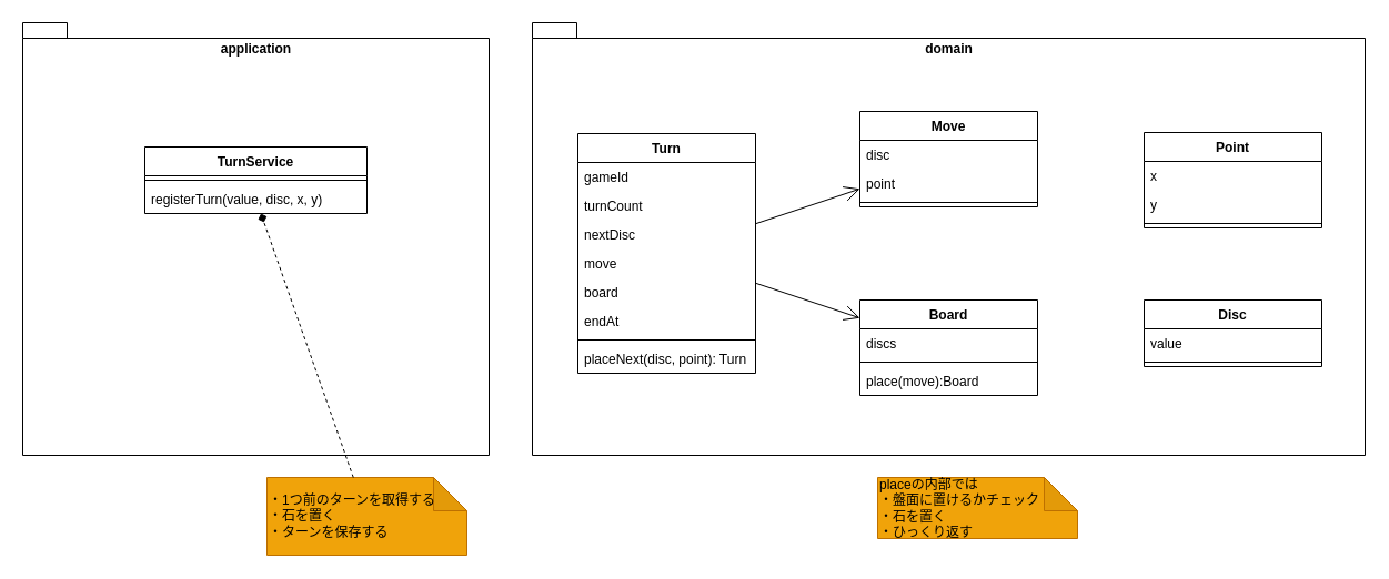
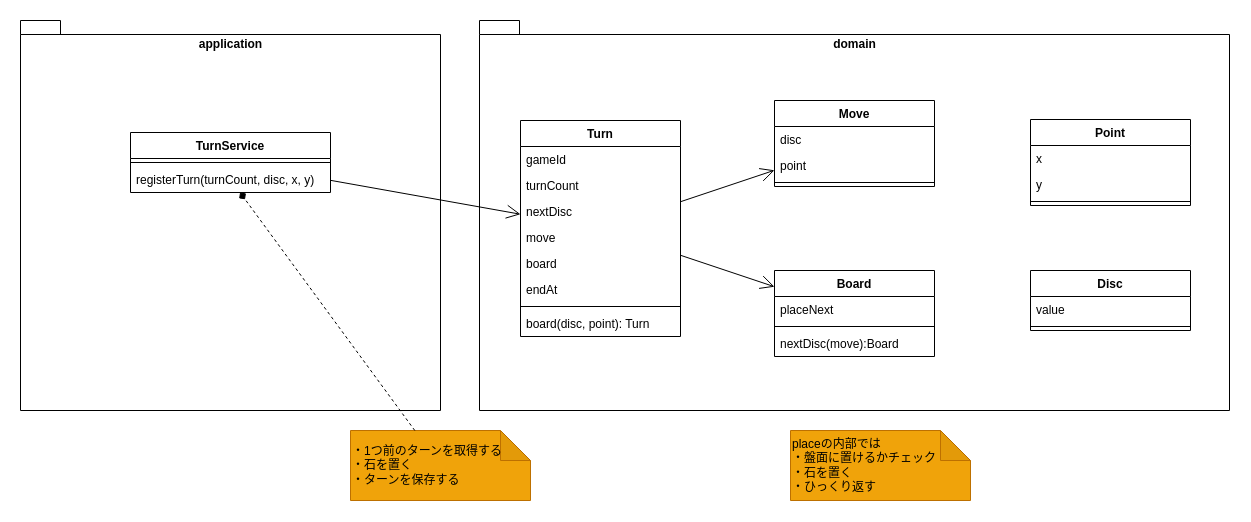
  <mxCell id="0" />
  <mxCell id="1" parent="0" />
  <mxCell id="2" value="domain" style="shape=folder;fontStyle=1;spacingTop=10;tabWidth=40;tabHeight=14;tabPosition=left;html=1;fillColor=none;align=center;verticalAlign=top;" vertex="1" parent="1"><mxGeometry x="479" y="20" width="750" height="390" as="geometry" /></mxCell>
  <mxCell id="3" value="Turn" style="swimlane;fontStyle=1;align=center;verticalAlign=top;childLayout=stackLayout;horizontal=1;startSize=26;horizontalStack=0;resizeParent=1;resizeParentMax=0;resizeLast=0;collapsible=1;marginBottom=0;" vertex="1" parent="1"><mxGeometry x="520" y="120" width="160" height="216" as="geometry" /></mxCell>
  <mxCell id="4" value="gameId" style="text;strokeColor=none;fillColor=none;align=left;verticalAlign=top;spacingLeft=4;spacingRight=4;overflow=hidden;rotatable=0;points=[[0,0.5],[1,0.5]];portConstraint=eastwest;" vertex="1" parent="3"><mxGeometry y="26" width="160" height="26" as="geometry" /></mxCell>
  <mxCell id="5" value="turnCount" style="text;strokeColor=none;fillColor=none;align=left;verticalAlign=top;spacingLeft=4;spacingRight=4;overflow=hidden;rotatable=0;points=[[0,0.5],[1,0.5]];portConstraint=eastwest;" vertex="1" parent="3"><mxGeometry y="52" width="160" height="26" as="geometry" /></mxCell>
  <mxCell id="6" value="nextDisc" style="text;strokeColor=none;fillColor=none;align=left;verticalAlign=top;spacingLeft=4;spacingRight=4;overflow=hidden;rotatable=0;points=[[0,0.5],[1,0.5]];portConstraint=eastwest;" vertex="1" parent="3"><mxGeometry y="78" width="160" height="26" as="geometry" /></mxCell>
  <mxCell id="7" value="move" style="text;strokeColor=none;fillColor=none;align=left;verticalAlign=top;spacingLeft=4;spacingRight=4;overflow=hidden;rotatable=0;points=[[0,0.5],[1,0.5]];portConstraint=eastwest;" vertex="1" parent="3"><mxGeometry y="104" width="160" height="26" as="geometry" /></mxCell>
  <mxCell id="8" value="board" style="text;strokeColor=none;fillColor=none;align=left;verticalAlign=top;spacingLeft=4;spacingRight=4;overflow=hidden;rotatable=0;points=[[0,0.5],[1,0.5]];portConstraint=eastwest;" vertex="1" parent="3"><mxGeometry y="130" width="160" height="26" as="geometry" /></mxCell>
  <mxCell id="9" value="endAt" style="text;strokeColor=none;fillColor=none;align=left;verticalAlign=top;spacingLeft=4;spacingRight=4;overflow=hidden;rotatable=0;points=[[0,0.5],[1,0.5]];portConstraint=eastwest;" vertex="1" parent="3"><mxGeometry y="156" width="160" height="26" as="geometry" /></mxCell>
  <mxCell id="10" value="" style="line;strokeWidth=1;fillColor=none;align=left;verticalAlign=middle;spacingTop=-1;spacingLeft=3;spacingRight=3;rotatable=0;labelPosition=right;points=[];portConstraint=eastwest;strokeColor=inherit;" vertex="1" parent="3"><mxGeometry y="182" width="160" height="8" as="geometry" /></mxCell>
- <mxCell id="11" value="placeNext(disc, point): Turn" style="text;strokeColor=none;fillColor=none;align=left;verticalAlign=top;spacingLeft=4;spacingRight=4;overflow=hidden;rotatable=0;points=[[0,0.5],[1,0.5]];portConstraint=eastwest;" vertex="1" parent="3"><mxGeometry y="190" width="160" height="26" as="geometry" /></mxCell>
+ <mxCell id="11" value="board(disc, point): Turn" style="text;strokeColor=none;fillColor=none;align=left;verticalAlign=top;spacingLeft=4;spacingRight=4;overflow=hidden;rotatable=0;points=[[0,0.5],[1,0.5]];portConstraint=eastwest;" vertex="1" parent="3"><mxGeometry y="190" width="160" height="26" as="geometry" /></mxCell>
  <mxCell id="12" value="Move" style="swimlane;fontStyle=1;align=center;verticalAlign=top;childLayout=stackLayout;horizontal=1;startSize=26;horizontalStack=0;resizeParent=1;resizeParentMax=0;resizeLast=0;collapsible=1;marginBottom=0;" vertex="1" parent="1"><mxGeometry x="774" y="100" width="160" height="86" as="geometry" /></mxCell>
  <mxCell id="13" value="disc" style="text;strokeColor=none;fillColor=none;align=left;verticalAlign=top;spacingLeft=4;spacingRight=4;overflow=hidden;rotatable=0;points=[[0,0.5],[1,0.5]];portConstraint=eastwest;" vertex="1" parent="12"><mxGeometry y="26" width="160" height="26" as="geometry" /></mxCell>
  <mxCell id="14" value="point" style="text;strokeColor=none;fillColor=none;align=left;verticalAlign=top;spacingLeft=4;spacingRight=4;overflow=hidden;rotatable=0;points=[[0,0.5],[1,0.5]];portConstraint=eastwest;" vertex="1" parent="12"><mxGeometry y="52" width="160" height="26" as="geometry" /></mxCell>
  <mxCell id="15" value="" style="line;strokeWidth=1;fillColor=none;align=left;verticalAlign=middle;spacingTop=-1;spacingLeft=3;spacingRight=3;rotatable=0;labelPosition=right;points=[];portConstraint=eastwest;strokeColor=inherit;" vertex="1" parent="12"><mxGeometry y="78" width="160" height="8" as="geometry" /></mxCell>
  <mxCell id="16" value="Board" style="swimlane;fontStyle=1;align=center;verticalAlign=top;childLayout=stackLayout;horizontal=1;startSize=26;horizontalStack=0;resizeParent=1;resizeParentMax=0;resizeLast=0;collapsible=1;marginBottom=0;" vertex="1" parent="1"><mxGeometry x="774" y="270" width="160" height="86" as="geometry" /></mxCell>
- <mxCell id="17" value="discs" style="text;strokeColor=none;fillColor=none;align=left;verticalAlign=top;spacingLeft=4;spacingRight=4;overflow=hidden;rotatable=0;points=[[0,0.5],[1,0.5]];portConstraint=eastwest;" vertex="1" parent="16"><mxGeometry y="26" width="160" height="26" as="geometry" /></mxCell>
+ <mxCell id="17" value="placeNext" style="text;strokeColor=none;fillColor=none;align=left;verticalAlign=top;spacingLeft=4;spacingRight=4;overflow=hidden;rotatable=0;points=[[0,0.5],[1,0.5]];portConstraint=eastwest;" vertex="1" parent="16"><mxGeometry y="26" width="160" height="26" as="geometry" /></mxCell>
  <mxCell id="18" value="" style="line;strokeWidth=1;fillColor=none;align=left;verticalAlign=middle;spacingTop=-1;spacingLeft=3;spacingRight=3;rotatable=0;labelPosition=right;points=[];portConstraint=eastwest;strokeColor=inherit;" vertex="1" parent="16"><mxGeometry y="52" width="160" height="8" as="geometry" /></mxCell>
- <mxCell id="19" value="place(move):Board" style="text;strokeColor=none;fillColor=none;align=left;verticalAlign=top;spacingLeft=4;spacingRight=4;overflow=hidden;rotatable=0;points=[[0,0.5],[1,0.5]];portConstraint=eastwest;" vertex="1" parent="16"><mxGeometry y="60" width="160" height="26" as="geometry" /></mxCell>
+ <mxCell id="19" value="nextDisc(move):Board" style="text;strokeColor=none;fillColor=none;align=left;verticalAlign=top;spacingLeft=4;spacingRight=4;overflow=hidden;rotatable=0;points=[[0,0.5],[1,0.5]];portConstraint=eastwest;" vertex="1" parent="16"><mxGeometry y="60" width="160" height="26" as="geometry" /></mxCell>
  <mxCell id="20" value="Point" style="swimlane;fontStyle=1;align=center;verticalAlign=top;childLayout=stackLayout;horizontal=1;startSize=26;horizontalStack=0;resizeParent=1;resizeParentMax=0;resizeLast=0;collapsible=1;marginBottom=0;" vertex="1" parent="1"><mxGeometry x="1030" y="119" width="160" height="86" as="geometry" /></mxCell>
  <mxCell id="21" value="x" style="text;strokeColor=none;fillColor=none;align=left;verticalAlign=top;spacingLeft=4;spacingRight=4;overflow=hidden;rotatable=0;points=[[0,0.5],[1,0.5]];portConstraint=eastwest;" vertex="1" parent="20"><mxGeometry y="26" width="160" height="26" as="geometry" /></mxCell>
  <mxCell id="22" value="y" style="text;strokeColor=none;fillColor=none;align=left;verticalAlign=top;spacingLeft=4;spacingRight=4;overflow=hidden;rotatable=0;points=[[0,0.5],[1,0.5]];portConstraint=eastwest;" vertex="1" parent="20"><mxGeometry y="52" width="160" height="26" as="geometry" /></mxCell>
  <mxCell id="23" value="" style="line;strokeWidth=1;fillColor=none;align=left;verticalAlign=middle;spacingTop=-1;spacingLeft=3;spacingRight=3;rotatable=0;labelPosition=right;points=[];portConstraint=eastwest;strokeColor=inherit;" vertex="1" parent="20"><mxGeometry y="78" width="160" height="8" as="geometry" /></mxCell>
  <mxCell id="24" value="Disc" style="swimlane;fontStyle=1;align=center;verticalAlign=top;childLayout=stackLayout;horizontal=1;startSize=26;horizontalStack=0;resizeParent=1;resizeParentMax=0;resizeLast=0;collapsible=1;marginBottom=0;" vertex="1" parent="1"><mxGeometry x="1030" y="270" width="160" height="60" as="geometry" /></mxCell>
  <mxCell id="25" value="value" style="text;strokeColor=none;fillColor=none;align=left;verticalAlign=top;spacingLeft=4;spacingRight=4;overflow=hidden;rotatable=0;points=[[0,0.5],[1,0.5]];portConstraint=eastwest;" vertex="1" parent="24"><mxGeometry y="26" width="160" height="26" as="geometry" /></mxCell>
  <mxCell id="26" value="" style="line;strokeWidth=1;fillColor=none;align=left;verticalAlign=middle;spacingTop=-1;spacingLeft=3;spacingRight=3;rotatable=0;labelPosition=right;points=[];portConstraint=eastwest;strokeColor=inherit;" vertex="1" parent="24"><mxGeometry y="52" width="160" height="8" as="geometry" /></mxCell>
  <mxCell id="27" value="" style="endArrow=open;endFill=1;endSize=12;html=1;" edge="1" parent="1" source="3" target="12"><mxGeometry width="160" relative="1" as="geometry"><mxPoint x="680" y="190" as="sourcePoint" /><mxPoint x="930" y="340" as="targetPoint" /></mxGeometry></mxCell>
  <mxCell id="28" value="" style="endArrow=open;endFill=1;endSize=12;html=1;" edge="1" parent="1" source="3" target="16"><mxGeometry width="160" relative="1" as="geometry"><mxPoint x="689.68" y="190.164" as="sourcePoint" /><mxPoint x="784" y="129" as="targetPoint" /></mxGeometry></mxCell>
  <mxCell id="29" value="application" style="shape=folder;fontStyle=1;spacingTop=10;tabWidth=40;tabHeight=14;tabPosition=left;html=1;fillColor=none;align=center;verticalAlign=top;" vertex="1" parent="1"><mxGeometry x="20" y="20" width="420" height="390" as="geometry" /></mxCell>
  <mxCell id="30" value="TurnService" style="swimlane;fontStyle=1;align=center;verticalAlign=top;childLayout=stackLayout;horizontal=1;startSize=26;horizontalStack=0;resizeParent=1;resizeParentMax=0;resizeLast=0;collapsible=1;marginBottom=0;" vertex="1" parent="1"><mxGeometry x="130" y="132" width="200" height="60" as="geometry" /></mxCell>
  <mxCell id="31" value="" style="line;strokeWidth=1;fillColor=none;align=left;verticalAlign=middle;spacingTop=-1;spacingLeft=3;spacingRight=3;rotatable=0;labelPosition=right;points=[];portConstraint=eastwest;strokeColor=inherit;" vertex="1" parent="30"><mxGeometry y="26" width="200" height="8" as="geometry" /></mxCell>
- <mxCell id="32" value="registerTurn(value, disc, x, y)" style="text;strokeColor=none;fillColor=none;align=left;verticalAlign=top;spacingLeft=4;spacingRight=4;overflow=hidden;rotatable=0;points=[[0,0.5],[1,0.5]];portConstraint=eastwest;" vertex="1" parent="30"><mxGeometry y="34" width="200" height="26" as="geometry" /></mxCell>
- <mxCell id="33" value="・1つ前のターンを取得する&lt;br&gt;・石を置く&lt;br&gt;・ターンを保存する" style="shape=note;whiteSpace=wrap;html=1;backgroundOutline=1;darkOpacity=0.05;fillColor=#f0a30a;fontColor=#000000;strokeColor=#BD7000;align=left;" vertex="1" parent="1"><mxGeometry x="240" y="430" width="180" height="70" as="geometry" /></mxCell>
+ <mxCell id="32" value="registerTurn(turnCount, disc, x, y)" style="text;strokeColor=none;fillColor=none;align=left;verticalAlign=top;spacingLeft=4;spacingRight=4;overflow=hidden;rotatable=0;points=[[0,0.5],[1,0.5]];portConstraint=eastwest;" vertex="1" parent="30"><mxGeometry y="34" width="200" height="26" as="geometry" /></mxCell>
+ <mxCell id="33" value="・1つ前のターンを取得する&lt;br&gt;・石を置く&lt;br&gt;・ターンを保存する" style="shape=note;whiteSpace=wrap;html=1;backgroundOutline=1;darkOpacity=0.05;fillColor=#f0a30a;fontColor=#000000;strokeColor=#BD7000;align=left;" vertex="1" parent="1"><mxGeometry x="350" y="430" width="180" height="70" as="geometry" /></mxCell>
  <mxCell id="34" value="" style="endArrow=diamond;dashed=1;html=1;" edge="1" parent="1" source="33" target="32"><mxGeometry width="50" height="50" relative="1" as="geometry"><mxPoint x="420" y="240" as="sourcePoint" /><mxPoint x="470" y="190" as="targetPoint" /></mxGeometry></mxCell>
- <mxCell id="35" value="placeの内部では&lt;br&gt;・盤面に置けるかチェック&lt;br&gt;・石を置く&lt;br&gt;・ひっくり返す" style="shape=note;whiteSpace=wrap;html=1;backgroundOutline=1;darkOpacity=0.05;fillColor=#f0a30a;fontColor=#000000;strokeColor=#BD7000;align=left;" vertex="1" parent="1"><mxGeometry x="790" y="430" width="180" height="55" as="geometry" /></mxCell>
+ <mxCell id="35" value="placeの内部では&lt;br&gt;・盤面に置けるかチェック&lt;br&gt;・石を置く&lt;br&gt;・ひっくり返す" style="shape=note;whiteSpace=wrap;html=1;backgroundOutline=1;darkOpacity=0.05;fillColor=#f0a30a;fontColor=#000000;strokeColor=#BD7000;align=left;" vertex="1" parent="1"><mxGeometry x="790" y="430" width="180" height="70" as="geometry" /></mxCell>
+ <mxCell id="36" value="" style="endArrow=open;endFill=1;endSize=12;html=1;" edge="1" parent="1" source="30" target="3"><mxGeometry width="160" relative="1" as="geometry"><mxPoint x="689.68" y="252.668" as="sourcePoint" /><mxPoint x="785.44" y="312.656" as="targetPoint" /></mxGeometry></mxCell>
